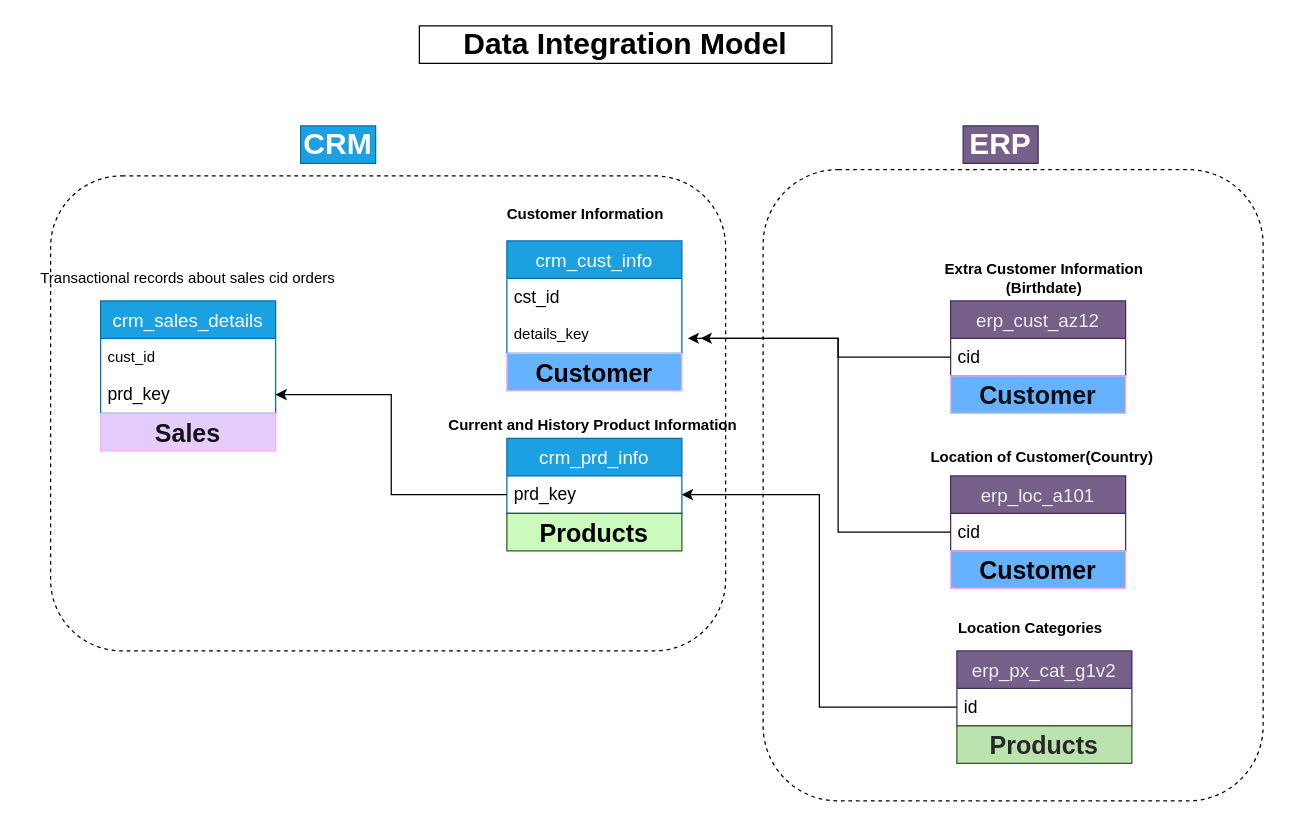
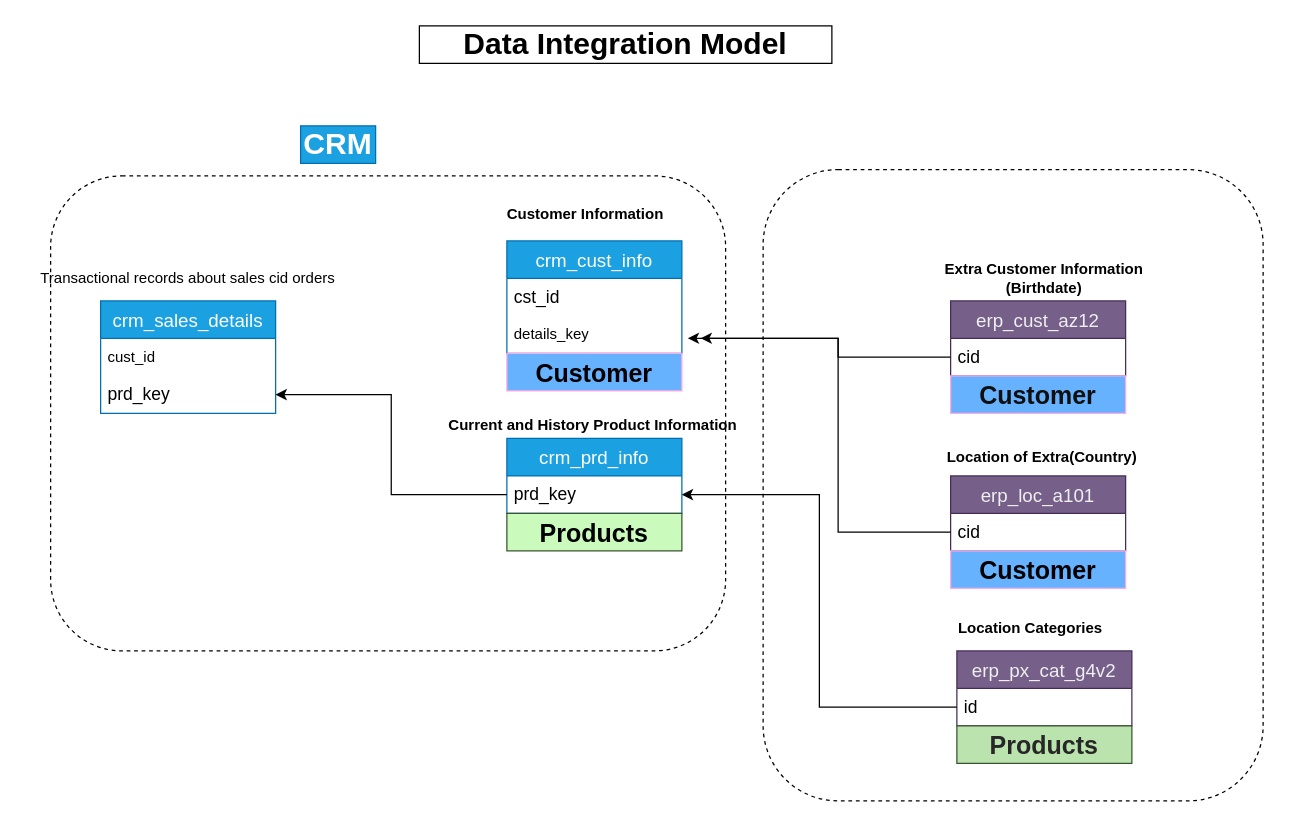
  <mxCell id="0" />
  <mxCell id="1" parent="0" />
  <mxCell id="2" value="&lt;font style=&quot;font-size: 24px;&quot;&gt;&lt;b&gt;Data Integration Model&lt;/b&gt;&lt;/font&gt;" style="text;html=1;align=center;verticalAlign=middle;whiteSpace=wrap;rounded=0;fillColor=default;strokeColor=default;" parent="1" vertex="1"><mxGeometry x="335" y="20" width="330" height="30" as="geometry" /></mxCell>
  <mxCell id="3" value="&lt;font style=&quot;font-size: 15px;&quot;&gt;crm_cust_info&lt;/font&gt;" style="swimlane;fontStyle=0;childLayout=stackLayout;horizontal=1;startSize=30;horizontalStack=0;resizeParent=1;resizeParentMax=0;resizeLast=0;collapsible=1;marginBottom=0;whiteSpace=wrap;html=1;fillColor=#1ba1e2;fontColor=#ffffff;strokeColor=#006EAF;" parent="1" vertex="1"><mxGeometry x="405" y="192" width="140" height="90" as="geometry" /></mxCell>
  <mxCell id="4" value="&lt;font style=&quot;font-size: 14px;&quot;&gt;cst_id&lt;/font&gt;" style="text;strokeColor=none;fillColor=none;align=left;verticalAlign=middle;spacingLeft=4;spacingRight=4;overflow=hidden;points=[[0,0.5],[1,0.5]];portConstraint=eastwest;rotatable=0;whiteSpace=wrap;html=1;" parent="3" vertex="1"><mxGeometry y="30" width="140" height="30" as="geometry" /></mxCell>
  <mxCell id="5" value="details_key" style="text;strokeColor=none;fillColor=none;align=left;verticalAlign=middle;spacingLeft=4;spacingRight=4;overflow=hidden;points=[[0,0.5],[1,0.5]];portConstraint=eastwest;rotatable=0;whiteSpace=wrap;html=1;" parent="3" vertex="1"><mxGeometry y="60" width="140" height="30" as="geometry" /></mxCell>
  <mxCell id="6" value="&lt;b&gt;&lt;font&gt;Customer Information&lt;/font&gt;&lt;/b&gt;" style="text;html=1;align=center;verticalAlign=middle;whiteSpace=wrap;rounded=0;" parent="1" vertex="1"><mxGeometry x="360" y="156" width="216" height="30" as="geometry" /></mxCell>
  <mxCell id="7" value="&lt;font style=&quot;font-size: 15px;&quot;&gt;crm_prd_info&lt;/font&gt;" style="swimlane;fontStyle=0;childLayout=stackLayout;horizontal=1;startSize=30;horizontalStack=0;resizeParent=1;resizeParentMax=0;resizeLast=0;collapsible=1;marginBottom=0;whiteSpace=wrap;html=1;fillColor=#1ba1e2;fontColor=#ffffff;strokeColor=#006EAF;" parent="1" vertex="1"><mxGeometry x="405" y="350" width="140" height="60" as="geometry" /></mxCell>
  <mxCell id="8" value="&lt;span style=&quot;font-size: 14px;&quot;&gt;prd_key&lt;/span&gt;" style="text;strokeColor=none;fillColor=none;align=left;verticalAlign=middle;spacingLeft=4;spacingRight=4;overflow=hidden;points=[[0,0.5],[1,0.5]];portConstraint=eastwest;rotatable=0;whiteSpace=wrap;html=1;" parent="7" vertex="1"><mxGeometry y="30" width="140" height="30" as="geometry" /></mxCell>
  <mxCell id="9" value="&lt;b&gt;&lt;font&gt;Current and History Product Information&lt;/font&gt;&lt;/b&gt;" style="text;html=1;align=center;verticalAlign=middle;whiteSpace=wrap;rounded=0;" parent="1" vertex="1"><mxGeometry x="334" y="325" width="280" height="30" as="geometry" /></mxCell>
  <mxCell id="10" value="&lt;font style=&quot;font-size: 15px;&quot;&gt;crm_sales_details&lt;/font&gt;" style="swimlane;fontStyle=0;childLayout=stackLayout;horizontal=1;startSize=30;horizontalStack=0;resizeParent=1;resizeParentMax=0;resizeLast=0;collapsible=1;marginBottom=0;whiteSpace=wrap;html=1;fillColor=#1ba1e2;fontColor=#ffffff;strokeColor=#006EAF;" parent="1" vertex="1"><mxGeometry x="80" y="240" width="140" height="90" as="geometry" /></mxCell>
  <mxCell id="11" value="cust_id" style="text;strokeColor=none;fillColor=none;align=left;verticalAlign=middle;spacingLeft=4;spacingRight=4;overflow=hidden;points=[[0,0.5],[1,0.5]];portConstraint=eastwest;rotatable=0;whiteSpace=wrap;html=1;" parent="10" vertex="1"><mxGeometry y="30" width="140" height="30" as="geometry" /></mxCell>
  <mxCell id="12" value="&lt;span style=&quot;font-size: 14px;&quot;&gt;prd_key&lt;/span&gt;" style="text;strokeColor=none;fillColor=none;align=left;verticalAlign=middle;spacingLeft=4;spacingRight=4;overflow=hidden;points=[[0,0.5],[1,0.5]];portConstraint=eastwest;rotatable=0;whiteSpace=wrap;html=1;" parent="10" vertex="1"><mxGeometry y="60" width="140" height="30" as="geometry" /></mxCell>
  <mxCell id="13" value="Transactional records about sales cid orders" style="text;html=1;align=center;verticalAlign=middle;whiteSpace=wrap;rounded=0;" parent="1" vertex="1"><mxGeometry x="20" y="207" width="260" height="30" as="geometry" /></mxCell>
  <mxCell id="14" value="&lt;font style=&quot;font-size: 15px; color: rgb(239, 239, 239);&quot;&gt;erp_cust_az12&lt;/font&gt;" style="swimlane;fontStyle=0;childLayout=stackLayout;horizontal=1;startSize=30;horizontalStack=0;resizeParent=1;resizeParentMax=0;resizeLast=0;collapsible=1;marginBottom=0;whiteSpace=wrap;html=1;fillColor=#76608a;strokeColor=#432D57;fontColor=#ffffff;" parent="1" vertex="1"><mxGeometry x="760" y="240" width="140" height="60" as="geometry" /></mxCell>
  <mxCell id="15" value="&lt;font style=&quot;font-size: 14px;&quot;&gt;cid&lt;/font&gt;" style="text;strokeColor=none;fillColor=none;align=left;verticalAlign=middle;spacingLeft=4;spacingRight=4;overflow=hidden;points=[[0,0.5],[1,0.5]];portConstraint=eastwest;rotatable=0;whiteSpace=wrap;html=1;" parent="14" vertex="1"><mxGeometry y="30" width="140" height="30" as="geometry" /></mxCell>
  <mxCell id="16" value="&lt;font style=&quot;font-size: 15px; color: rgb(239, 239, 239);&quot;&gt;erp_loc_a101&lt;/font&gt;" style="swimlane;fontStyle=0;childLayout=stackLayout;horizontal=1;startSize=30;horizontalStack=0;resizeParent=1;resizeParentMax=0;resizeLast=0;collapsible=1;marginBottom=0;whiteSpace=wrap;html=1;fillColor=#76608a;fontColor=#ffffff;strokeColor=#432D57;" parent="1" vertex="1"><mxGeometry x="760" y="380" width="140" height="60" as="geometry" /></mxCell>
  <mxCell id="17" value="&lt;font style=&quot;font-size: 14px;&quot;&gt;cid&lt;/font&gt;" style="text;strokeColor=none;fillColor=none;align=left;verticalAlign=middle;spacingLeft=4;spacingRight=4;overflow=hidden;points=[[0,0.5],[1,0.5]];portConstraint=eastwest;rotatable=0;whiteSpace=wrap;html=1;" parent="16" vertex="1"><mxGeometry y="30" width="140" height="30" as="geometry" /></mxCell>
  <mxCell id="18" value="&lt;b&gt;Extra Customer Information (Birthdate)&lt;/b&gt;" style="text;html=1;align=center;verticalAlign=middle;whiteSpace=wrap;rounded=0;" parent="1" vertex="1"><mxGeometry x="750" y="207" width="170" height="30" as="geometry" /></mxCell>
- <mxCell id="19" value="&lt;b&gt;Location of Customer(Country)&amp;nbsp;&lt;/b&gt;" style="text;html=1;align=center;verticalAlign=middle;whiteSpace=wrap;rounded=0;" parent="1" vertex="1"><mxGeometry x="740" y="350" width="190" height="30" as="geometry" /></mxCell>
- <mxCell id="20" value="&lt;font style=&quot;font-size: 15px; color: rgb(239, 239, 239);&quot;&gt;erp_px_cat_g1v2&lt;/font&gt;" style="swimlane;fontStyle=0;childLayout=stackLayout;horizontal=1;startSize=30;horizontalStack=0;resizeParent=1;resizeParentMax=0;resizeLast=0;collapsible=1;marginBottom=0;whiteSpace=wrap;html=1;fillColor=#76608a;fontColor=#ffffff;strokeColor=#432D57;" parent="1" vertex="1"><mxGeometry x="765" y="520" width="140" height="60" as="geometry" /></mxCell>
+ <mxCell id="19" value="&lt;b&gt;Location of Extra(Country)&amp;nbsp;&lt;/b&gt;" style="text;html=1;align=center;verticalAlign=middle;whiteSpace=wrap;rounded=0;" parent="1" vertex="1"><mxGeometry x="740" y="350" width="190" height="30" as="geometry" /></mxCell>
+ <mxCell id="20" value="&lt;font style=&quot;font-size: 15px; color: rgb(239, 239, 239);&quot;&gt;erp_px_cat_g4v2&lt;/font&gt;" style="swimlane;fontStyle=0;childLayout=stackLayout;horizontal=1;startSize=30;horizontalStack=0;resizeParent=1;resizeParentMax=0;resizeLast=0;collapsible=1;marginBottom=0;whiteSpace=wrap;html=1;fillColor=#76608a;fontColor=#ffffff;strokeColor=#432D57;" parent="1" vertex="1"><mxGeometry x="765" y="520" width="140" height="60" as="geometry" /></mxCell>
  <mxCell id="21" value="&lt;font style=&quot;font-size: 14px;&quot;&gt;id&lt;/font&gt;" style="text;strokeColor=none;fillColor=none;align=left;verticalAlign=middle;spacingLeft=4;spacingRight=4;overflow=hidden;points=[[0,0.5],[1,0.5]];portConstraint=eastwest;rotatable=0;whiteSpace=wrap;html=1;" parent="20" vertex="1"><mxGeometry y="30" width="140" height="30" as="geometry" /></mxCell>
  <mxCell id="22" style="edgeStyle=orthogonalEdgeStyle;rounded=0;orthogonalLoop=1;jettySize=auto;html=1;entryX=1;entryY=0.5;entryDx=0;entryDy=0;" parent="1" source="21" target="8" edge="1"><mxGeometry relative="1" as="geometry" /></mxCell>
  <mxCell id="23" value="&lt;b&gt;Location Categories&lt;/b&gt;" style="text;html=1;align=center;verticalAlign=middle;whiteSpace=wrap;rounded=0;" parent="1" vertex="1"><mxGeometry x="764" y="484" width="120" height="36" as="geometry" /></mxCell>
  <mxCell id="24" value="" style="rounded=1;whiteSpace=wrap;html=1;fillColor=none;dashed=1;" parent="1" vertex="1"><mxGeometry x="40" y="140" width="540" height="380" as="geometry" /></mxCell>
  <mxCell id="25" value="&lt;b&gt;&lt;font style=&quot;font-size: 24px;&quot;&gt;CRM&lt;/font&gt;&lt;/b&gt;" style="text;html=1;align=center;verticalAlign=middle;whiteSpace=wrap;rounded=0;fillColor=#1ba1e2;fontColor=#ffffff;strokeColor=#006EAF;" parent="1" vertex="1"><mxGeometry x="240" y="100" width="60" height="30" as="geometry" /></mxCell>
  <mxCell id="26" value="" style="rounded=1;whiteSpace=wrap;html=1;fillColor=none;dashed=1;" parent="1" vertex="1"><mxGeometry x="610" y="135" width="400" height="505" as="geometry" /></mxCell>
- <mxCell id="27" value="&lt;b&gt;&lt;font style=&quot;font-size: 24px;&quot;&gt;ERP&lt;/font&gt;&lt;/b&gt;" style="text;html=1;align=center;verticalAlign=middle;whiteSpace=wrap;rounded=0;fillColor=#76608a;fontColor=#ffffff;strokeColor=#432D57;" parent="1" vertex="1"><mxGeometry x="770" y="100" width="60" height="30" as="geometry" /></mxCell>
  <mxCell id="28" style="edgeStyle=orthogonalEdgeStyle;rounded=0;orthogonalLoop=1;jettySize=auto;html=1;" parent="1" source="8" target="12" edge="1"><mxGeometry relative="1" as="geometry" /></mxCell>
  <mxCell id="29" value="&lt;font style=&quot;font-size: 20px;&quot;&gt;&lt;b&gt;Products&lt;/b&gt;&lt;/font&gt;" style="text;html=1;align=center;verticalAlign=middle;whiteSpace=wrap;rounded=0;fillColor=#CAFBBC;fontColor=#010101;strokeColor=#3A5431;" parent="1" vertex="1"><mxGeometry x="405" y="410" width="140" height="30" as="geometry" /></mxCell>
  <mxCell id="30" value="&lt;font style=&quot;font-size: 20px;&quot;&gt;&lt;b&gt;Products&lt;/b&gt;&lt;/font&gt;" style="text;html=1;align=center;verticalAlign=middle;whiteSpace=wrap;rounded=0;fillColor=#BAE3AE;fontColor=#272727;strokeColor=#3A5431;" parent="1" vertex="1"><mxGeometry x="765" y="580" width="140" height="30" as="geometry" /></mxCell>
  <mxCell id="31" value="&lt;font style=&quot;font-size: 20px;&quot;&gt;&lt;b&gt;Customer&lt;/b&gt;&lt;/font&gt;" style="text;html=1;align=center;verticalAlign=middle;whiteSpace=wrap;rounded=0;fillColor=#66B2FF;strokeColor=#FFAAE4;fontColor=#000000;" parent="1" vertex="1"><mxGeometry x="760" y="440" width="140" height="30" as="geometry" /></mxCell>
  <mxCell id="32" value="&lt;font style=&quot;font-size: 20px;&quot;&gt;&lt;b&gt;Customer&lt;/b&gt;&lt;/font&gt;" style="text;html=1;align=center;verticalAlign=middle;whiteSpace=wrap;rounded=0;fillColor=#66B2FF;strokeColor=#FFAAE4;fontColor=#0F0F0F;" parent="1" vertex="1"><mxGeometry x="760" y="300" width="140" height="30" as="geometry" /></mxCell>
  <mxCell id="33" value="&lt;font style=&quot;font-size: 20px;&quot;&gt;&lt;b&gt;Customer&lt;/b&gt;&lt;/font&gt;" style="text;html=1;align=center;verticalAlign=middle;whiteSpace=wrap;rounded=0;fillColor=#66B2FF;strokeColor=#FFAAE4;fontColor=#000000;" parent="1" vertex="1"><mxGeometry x="405" y="282" width="140" height="30" as="geometry" /></mxCell>
- <mxCell id="34" value="&lt;font style=&quot;font-size: 20px;&quot;&gt;&lt;b&gt;Sales&lt;/b&gt;&lt;/font&gt;" style="text;html=1;align=center;verticalAlign=middle;whiteSpace=wrap;rounded=0;fillColor=#E5CCFF;strokeColor=#FFAAE4;fontColor=#121212;" parent="1" vertex="1"><mxGeometry x="80" y="330" width="140" height="30" as="geometry" /></mxCell>
  <mxCell id="35" style="edgeStyle=orthogonalEdgeStyle;rounded=0;orthogonalLoop=1;jettySize=auto;html=1;entryX=0.944;entryY=0.342;entryDx=0;entryDy=0;entryPerimeter=0;" parent="1" source="17" target="24" edge="1"><mxGeometry relative="1" as="geometry" /></mxCell>
  <mxCell id="36" style="edgeStyle=orthogonalEdgeStyle;rounded=0;orthogonalLoop=1;jettySize=auto;html=1;entryX=0.963;entryY=0.342;entryDx=0;entryDy=0;entryPerimeter=0;" parent="1" source="15" target="24" edge="1"><mxGeometry relative="1" as="geometry" /></mxCell>
